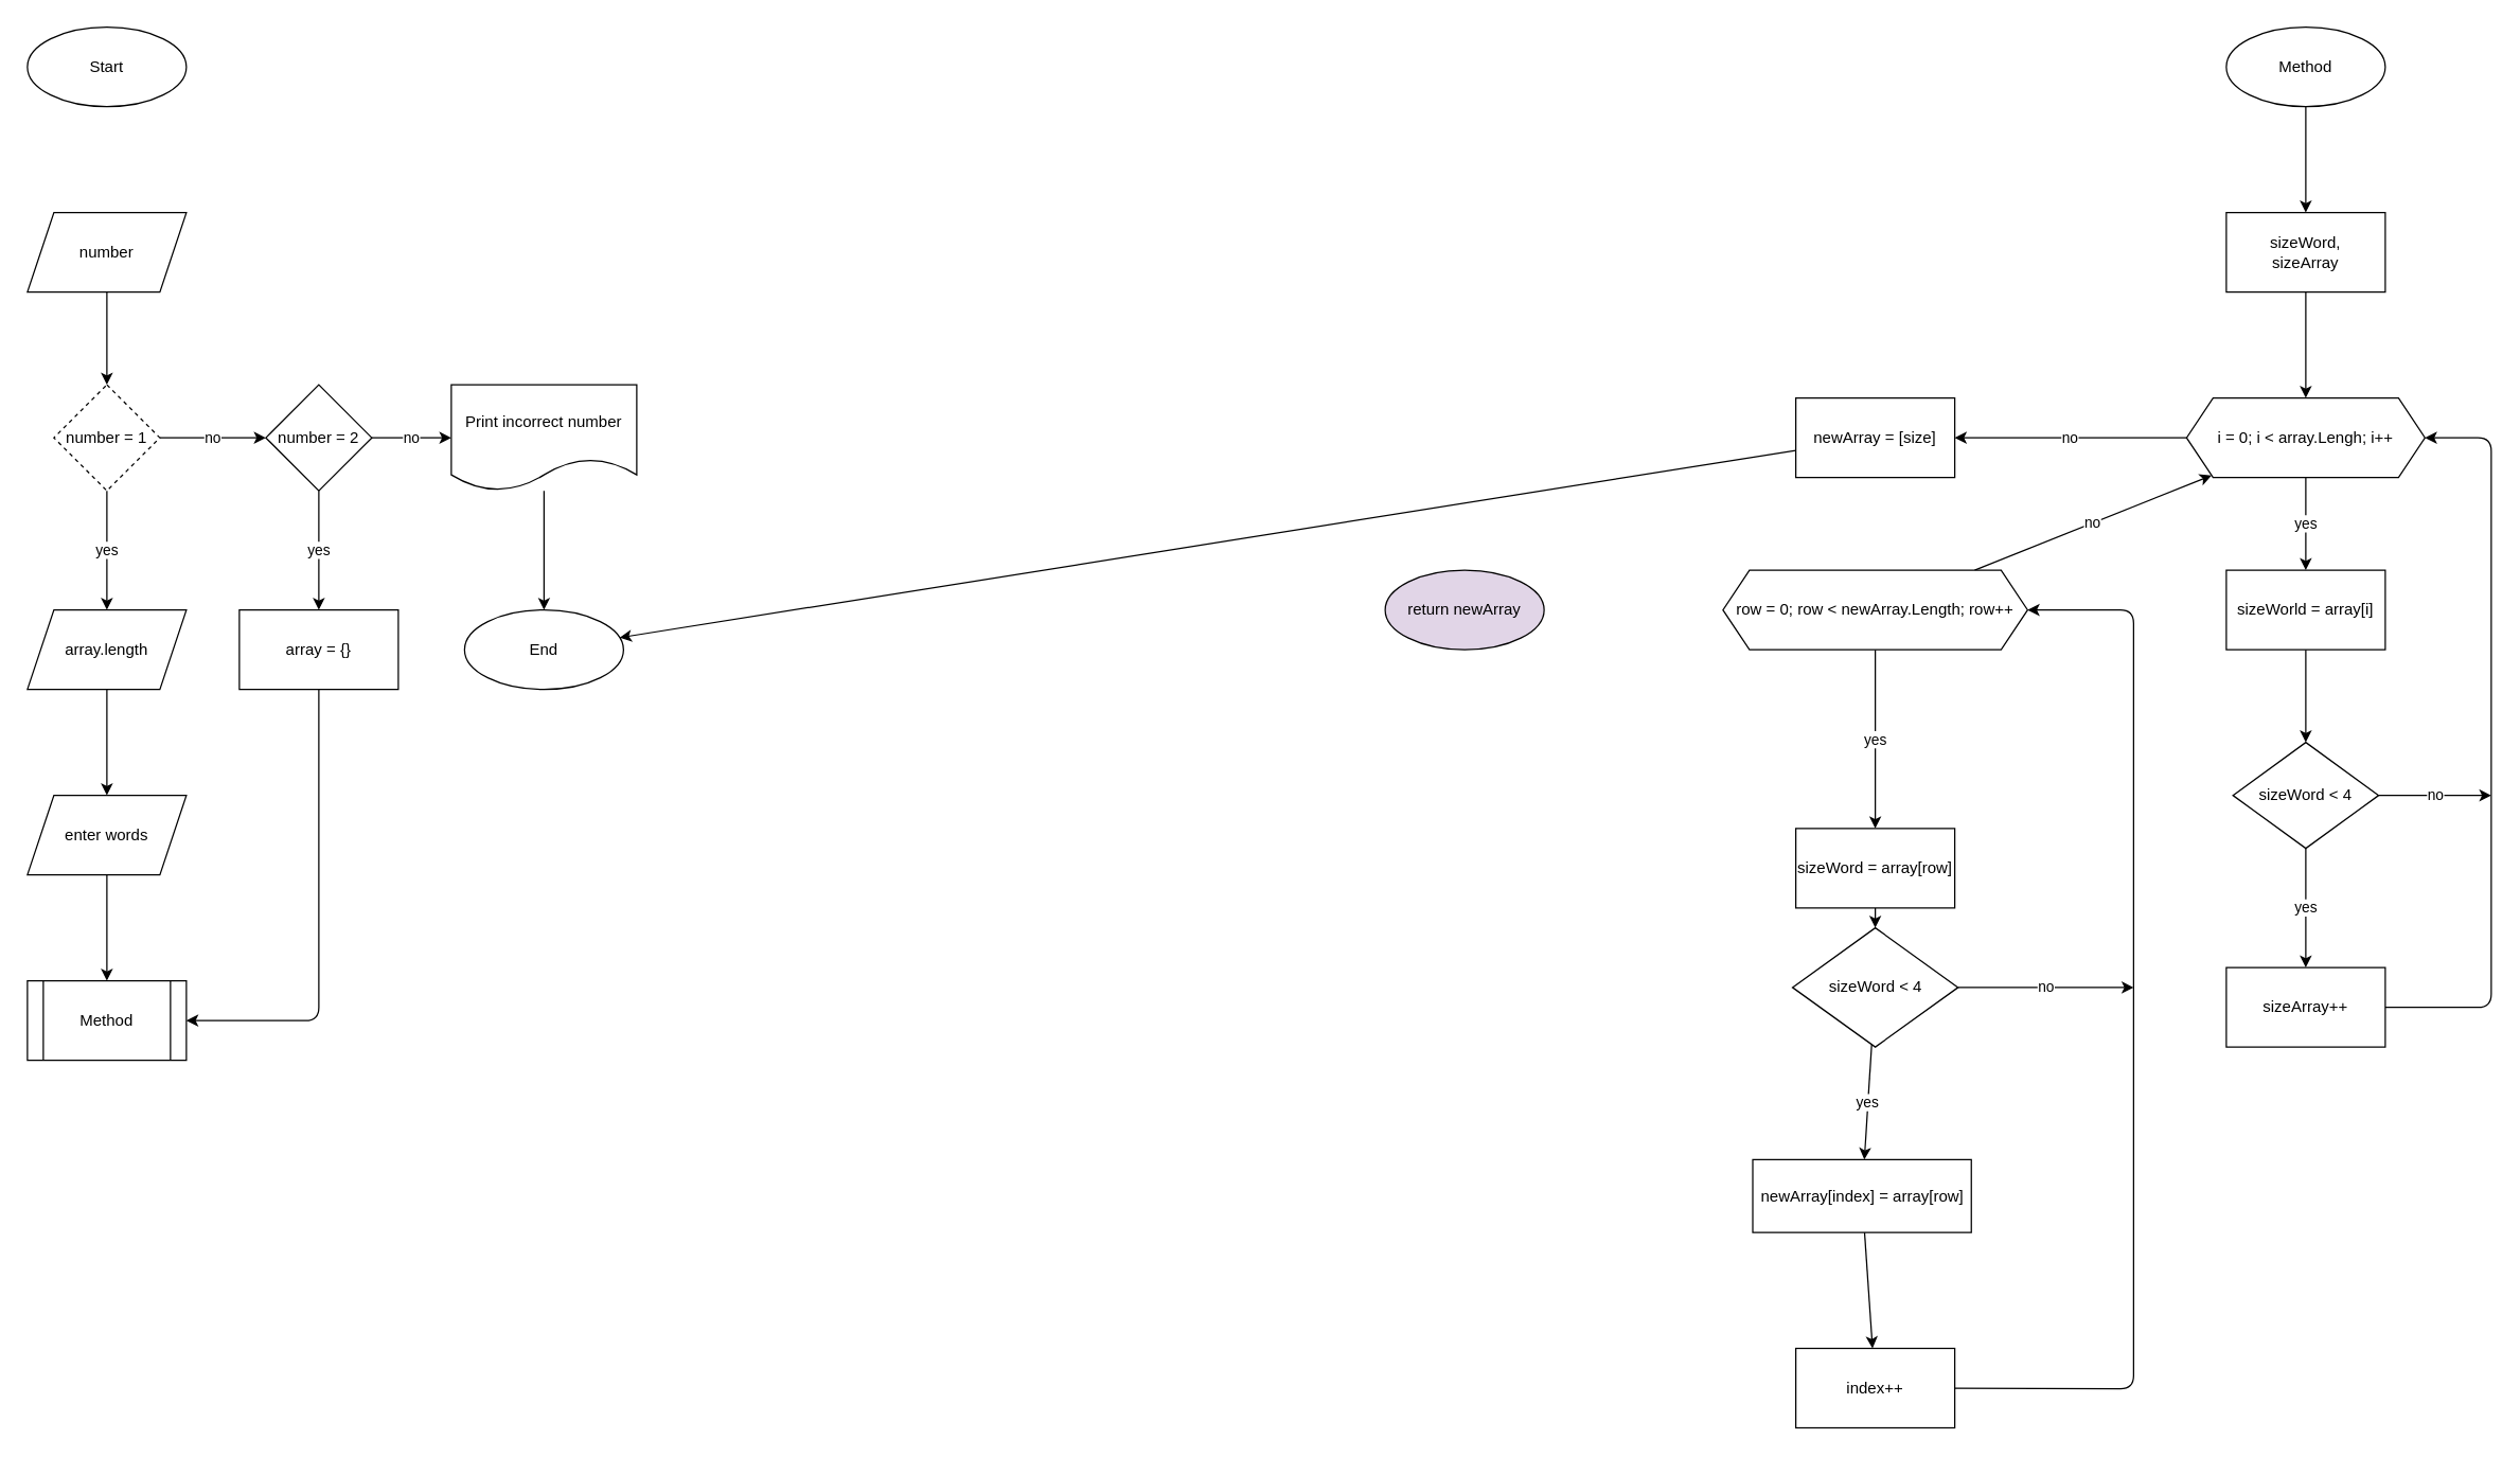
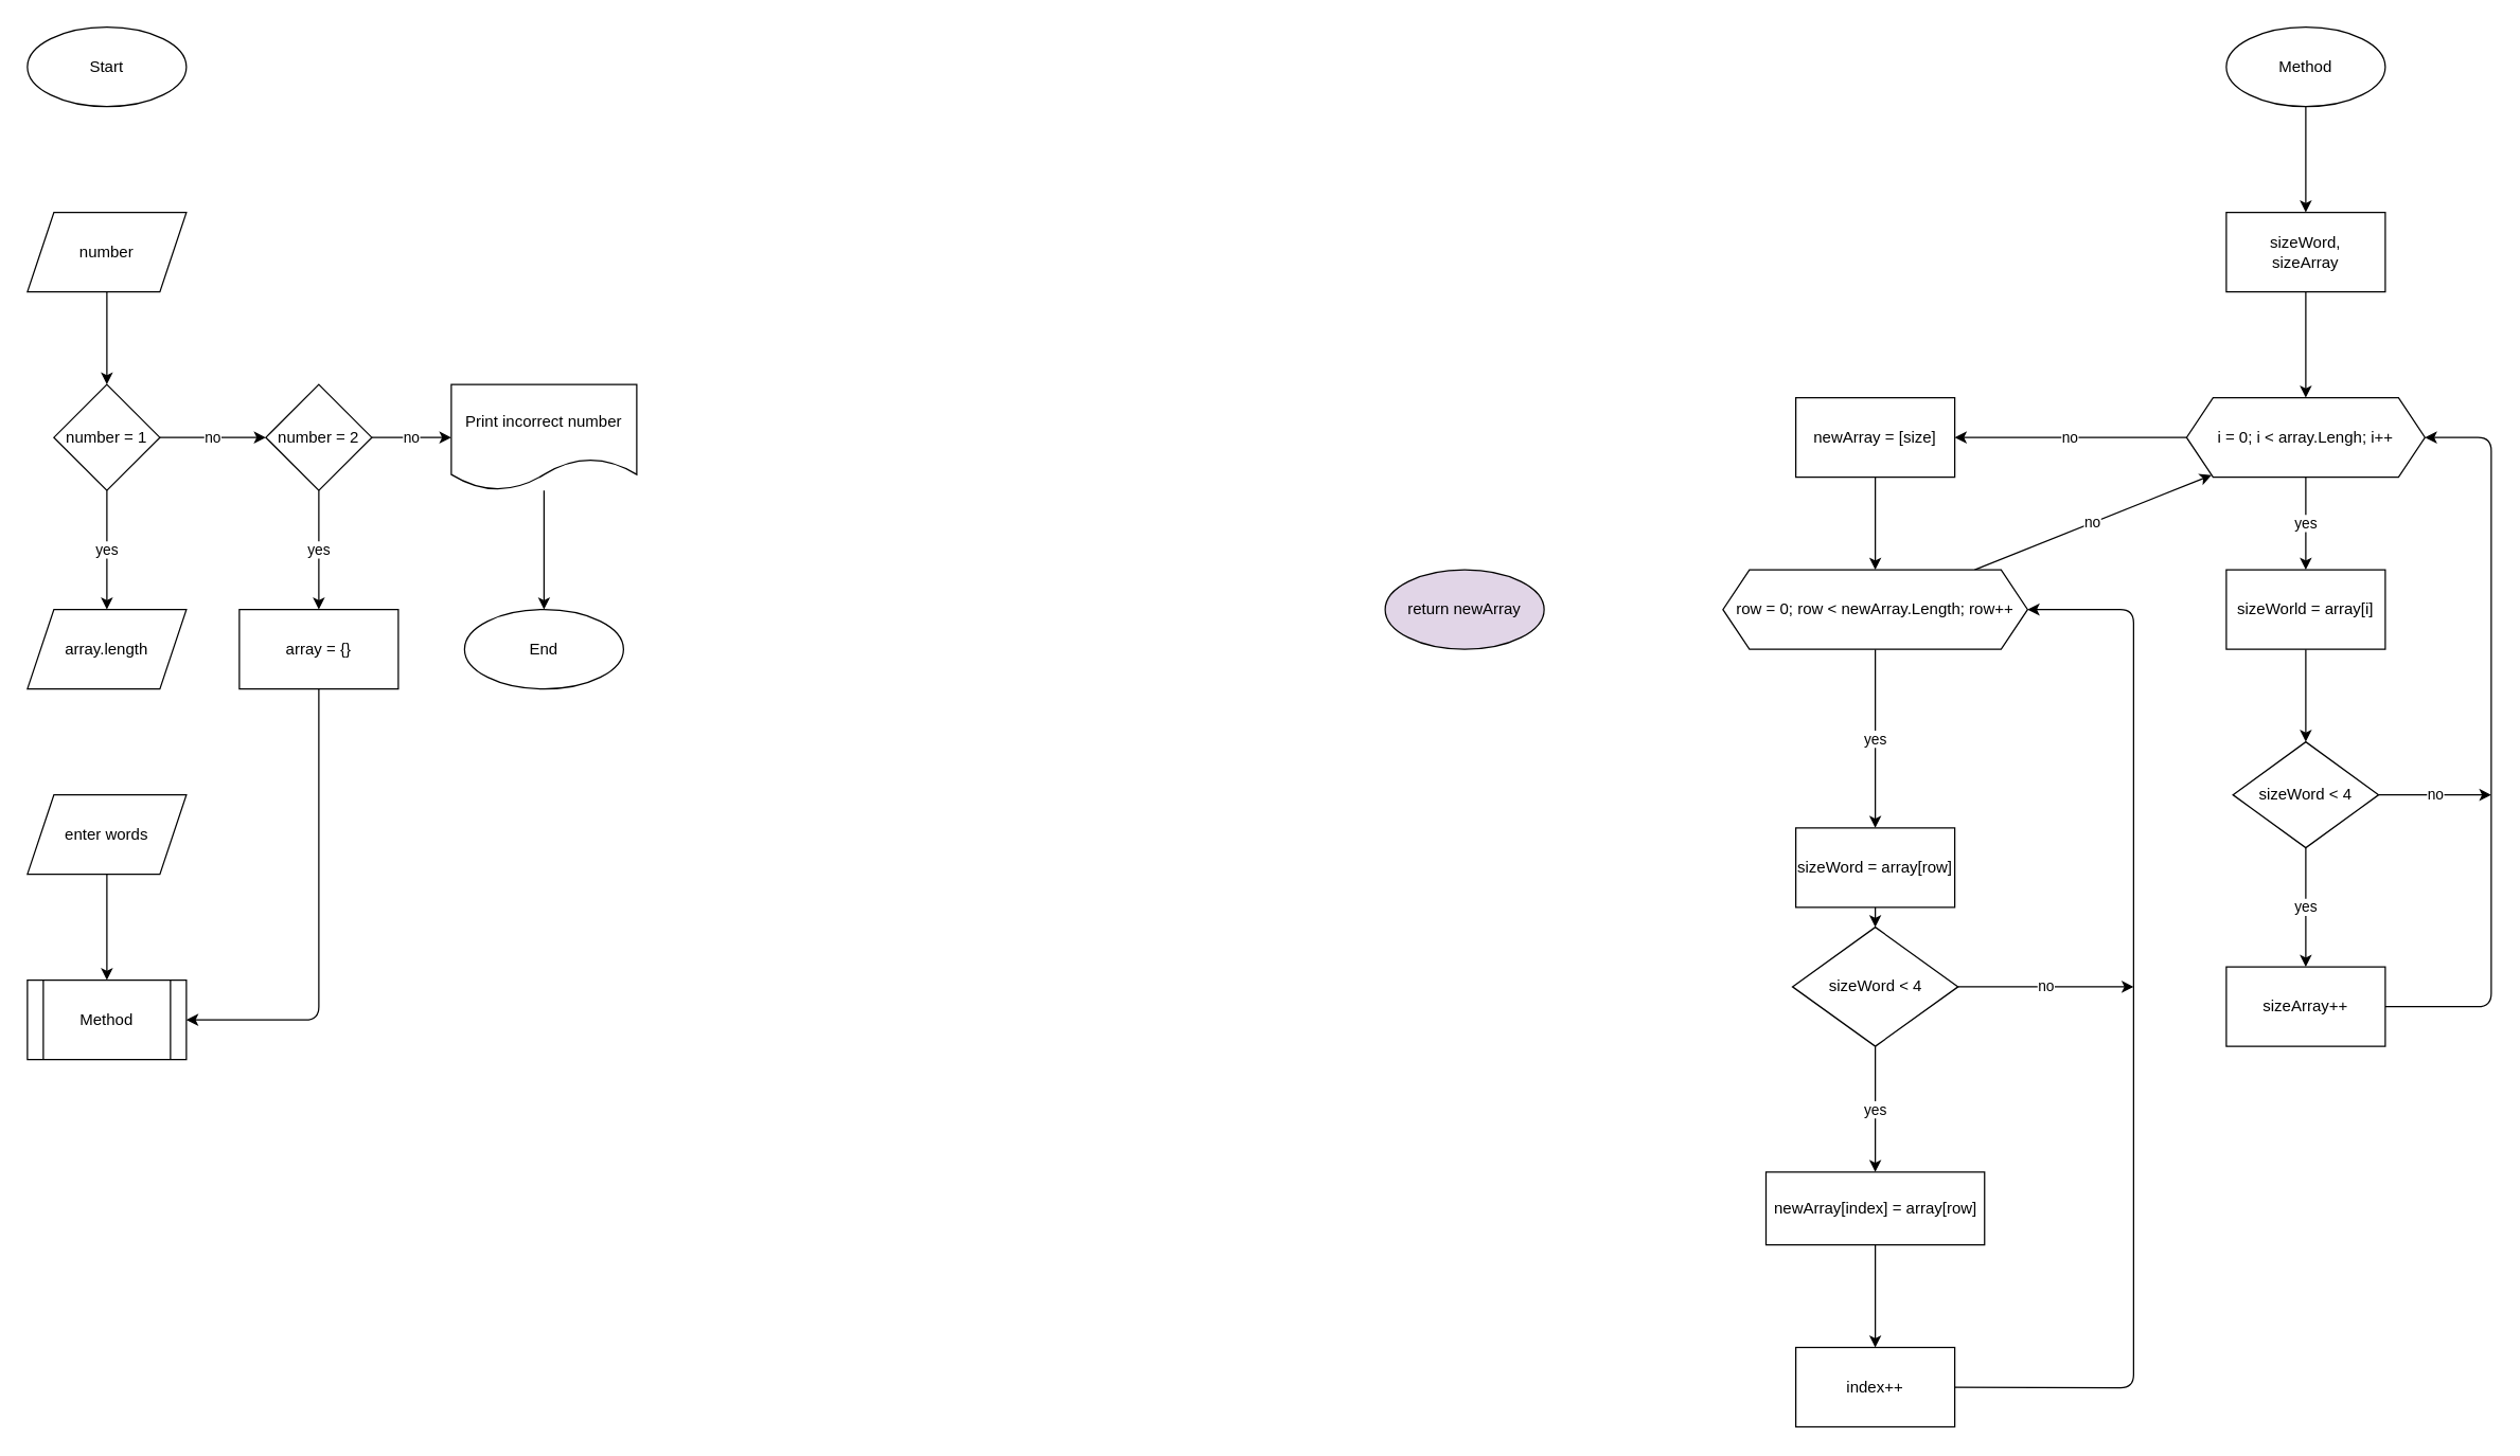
  <mxCell id="0" />
  <mxCell id="1" parent="0" />
  <mxCell id="2" value="Start" style="ellipse;whiteSpace=wrap;html=1;" parent="1" vertex="1"><mxGeometry x="20" y="20" width="120" height="60" as="geometry" /></mxCell>
  <mxCell id="3" value="" style="edgeStyle=none;html=1;" parent="1" source="4" target="7" edge="1"><mxGeometry relative="1" as="geometry" /></mxCell>
  <mxCell id="4" value="number" style="shape=parallelogram;perimeter=parallelogramPerimeter;whiteSpace=wrap;html=1;fixedSize=1;" parent="1" vertex="1"><mxGeometry x="20" y="160" width="120" height="60" as="geometry" /></mxCell>
  <mxCell id="5" value="no" style="edgeStyle=none;html=1;" parent="1" source="7" target="10" edge="1"><mxGeometry relative="1" as="geometry" /></mxCell>
  <mxCell id="6" value="yes" style="edgeStyle=none;html=1;" parent="1" source="7" target="12" edge="1"><mxGeometry relative="1" as="geometry" /></mxCell>
- <mxCell id="7" value="number = 1" style="rhombus;whiteSpace=wrap;html=1;dashed=1;" parent="1" vertex="1"><mxGeometry x="40" y="290" width="80" height="80" as="geometry" /></mxCell>
+ <mxCell id="7" value="number = 1" style="rhombus;whiteSpace=wrap;html=1;" parent="1" vertex="1"><mxGeometry x="40" y="290" width="80" height="80" as="geometry" /></mxCell>
  <mxCell id="8" value="yes" style="edgeStyle=none;html=1;" parent="1" source="10" target="16" edge="1"><mxGeometry relative="1" as="geometry" /></mxCell>
  <mxCell id="9" value="no" style="edgeStyle=none;html=1;" parent="1" source="10" target="19" edge="1"><mxGeometry relative="1" as="geometry" /></mxCell>
  <mxCell id="10" value="number = 2" style="rhombus;whiteSpace=wrap;html=1;" parent="1" vertex="1"><mxGeometry x="200" y="290" width="80" height="80" as="geometry" /></mxCell>
- <mxCell id="11" value="" style="edgeStyle=none;html=1;" parent="1" source="12" target="14" edge="1"><mxGeometry relative="1" as="geometry" /></mxCell>
  <mxCell id="12" value="array.length" style="shape=parallelogram;perimeter=parallelogramPerimeter;whiteSpace=wrap;html=1;fixedSize=1;" parent="1" vertex="1"><mxGeometry x="20" y="460" width="120" height="60" as="geometry" /></mxCell>
  <mxCell id="13" value="" style="edgeStyle=none;html=1;" parent="1" source="14" target="17" edge="1"><mxGeometry relative="1" as="geometry" /></mxCell>
  <mxCell id="14" value="enter words" style="shape=parallelogram;perimeter=parallelogramPerimeter;whiteSpace=wrap;html=1;fixedSize=1;" parent="1" vertex="1"><mxGeometry x="20" y="600" width="120" height="60" as="geometry" /></mxCell>
  <mxCell id="15" style="edgeStyle=none;html=1;entryX=1;entryY=0.5;entryDx=0;entryDy=0;" parent="1" source="16" target="17" edge="1"><mxGeometry relative="1" as="geometry"><Array as="points"><mxPoint x="240" y="770" /></Array></mxGeometry></mxCell>
  <mxCell id="16" value="array = {}" style="whiteSpace=wrap;html=1;" parent="1" vertex="1"><mxGeometry x="180" y="460" width="120" height="60" as="geometry" /></mxCell>
  <mxCell id="17" value="Method" style="shape=process;whiteSpace=wrap;html=1;backgroundOutline=1;" parent="1" vertex="1"><mxGeometry x="20" y="740" width="120" height="60" as="geometry" /></mxCell>
  <mxCell id="18" value="" style="edgeStyle=none;html=1;" parent="1" source="19" target="20" edge="1"><mxGeometry relative="1" as="geometry" /></mxCell>
  <mxCell id="19" value="Print incorrect number" style="shape=document;whiteSpace=wrap;html=1;boundedLbl=1;" parent="1" vertex="1"><mxGeometry x="340" y="290" width="140" height="80" as="geometry" /></mxCell>
  <mxCell id="20" value="End" style="ellipse;whiteSpace=wrap;html=1;" parent="1" vertex="1"><mxGeometry x="350" y="460" width="120" height="60" as="geometry" /></mxCell>
  <mxCell id="21" value="" style="edgeStyle=none;html=1;" edge="1" parent="1" source="22" target="29"><mxGeometry relative="1" as="geometry" /></mxCell>
  <mxCell id="22" value="Method" style="ellipse;whiteSpace=wrap;html=1;" parent="1" vertex="1"><mxGeometry x="1680" y="20" width="120" height="60" as="geometry" /></mxCell>
  <mxCell id="23" value="yes" style="edgeStyle=none;html=1;" edge="1" parent="1" source="25" target="27"><mxGeometry relative="1" as="geometry" /></mxCell>
  <mxCell id="24" value="no" style="edgeStyle=none;html=1;" edge="1" parent="1" source="25" target="36"><mxGeometry relative="1" as="geometry" /></mxCell>
  <mxCell id="25" value="i = 0; i &amp;lt; array.Lengh; i++" style="shape=hexagon;perimeter=hexagonPerimeter2;whiteSpace=wrap;html=1;fixedSize=1;" vertex="1" parent="1"><mxGeometry x="1650" y="300" width="180" height="60" as="geometry" /></mxCell>
  <mxCell id="26" value="" style="edgeStyle=none;html=1;" edge="1" parent="1" source="27" target="32"><mxGeometry relative="1" as="geometry" /></mxCell>
  <mxCell id="27" value="sizeWorld = array[i]" style="whiteSpace=wrap;html=1;" vertex="1" parent="1"><mxGeometry x="1680" y="430" width="120" height="60" as="geometry" /></mxCell>
  <mxCell id="28" value="" style="edgeStyle=none;html=1;" edge="1" parent="1" source="29" target="25"><mxGeometry relative="1" as="geometry" /></mxCell>
  <mxCell id="29" value="sizeWord,&lt;br&gt;sizeArray" style="whiteSpace=wrap;html=1;" vertex="1" parent="1"><mxGeometry x="1680" y="160" width="120" height="60" as="geometry" /></mxCell>
  <mxCell id="30" value="yes" style="edgeStyle=none;html=1;" edge="1" parent="1" source="32" target="34"><mxGeometry relative="1" as="geometry" /></mxCell>
  <mxCell id="31" value="no" style="edgeStyle=none;html=1;" edge="1" parent="1" source="32"><mxGeometry relative="1" as="geometry"><mxPoint x="1880" y="600" as="targetPoint" /></mxGeometry></mxCell>
  <mxCell id="32" value="sizeWord &amp;lt; 4" style="rhombus;whiteSpace=wrap;html=1;" vertex="1" parent="1"><mxGeometry x="1685" y="560" width="110" height="80" as="geometry" /></mxCell>
  <mxCell id="33" style="edgeStyle=none;html=1;entryX=1;entryY=0.5;entryDx=0;entryDy=0;" edge="1" parent="1" source="34" target="25"><mxGeometry relative="1" as="geometry"><Array as="points"><mxPoint x="1880" y="760" /><mxPoint x="1880" y="330" /></Array></mxGeometry></mxCell>
  <mxCell id="34" value="sizeArray++" style="whiteSpace=wrap;html=1;" vertex="1" parent="1"><mxGeometry x="1680" y="730" width="120" height="60" as="geometry" /></mxCell>
- <mxCell id="35" value="" style="edgeStyle=none;html=1;" edge="1" parent="1" source="36" target="20"><mxGeometry relative="1" as="geometry" /></mxCell>
+ <mxCell id="35" value="" style="edgeStyle=none;html=1;" edge="1" parent="1" source="36" target="39"><mxGeometry relative="1" as="geometry" /></mxCell>
  <mxCell id="36" value="newArray = [size]" style="whiteSpace=wrap;html=1;" vertex="1" parent="1"><mxGeometry x="1355" y="300" width="120" height="60" as="geometry" /></mxCell>
  <mxCell id="37" value="yes" style="edgeStyle=none;html=1;" edge="1" parent="1" source="39" target="41"><mxGeometry relative="1" as="geometry" /></mxCell>
  <mxCell id="38" value="no" style="edgeStyle=none;html=1;" edge="1" parent="1" source="39" target="25"><mxGeometry relative="1" as="geometry" /></mxCell>
  <mxCell id="39" value="row = 0; row &amp;lt; newArray.Length; row++" style="shape=hexagon;perimeter=hexagonPerimeter2;whiteSpace=wrap;html=1;fixedSize=1;" vertex="1" parent="1"><mxGeometry x="1300" y="430" width="230" height="60" as="geometry" /></mxCell>
  <mxCell id="40" value="" style="edgeStyle=none;html=1;" edge="1" parent="1" source="41" target="44"><mxGeometry relative="1" as="geometry" /></mxCell>
  <mxCell id="41" value="sizeWord = array[row]" style="whiteSpace=wrap;html=1;" vertex="1" parent="1"><mxGeometry x="1355" y="625" width="120" height="60" as="geometry" /></mxCell>
  <mxCell id="42" value="yes" style="edgeStyle=none;html=1;" edge="1" parent="1" source="44" target="46"><mxGeometry relative="1" as="geometry" /></mxCell>
  <mxCell id="43" value="no" style="edgeStyle=none;html=1;" edge="1" parent="1" source="44"><mxGeometry relative="1" as="geometry"><mxPoint x="1610" y="745" as="targetPoint" /></mxGeometry></mxCell>
  <mxCell id="44" value="sizeWord &amp;lt; 4" style="rhombus;whiteSpace=wrap;html=1;" vertex="1" parent="1"><mxGeometry x="1352.5" y="700" width="125" height="90" as="geometry" /></mxCell>
  <mxCell id="45" value="" style="edgeStyle=none;html=1;" edge="1" parent="1" source="46" target="48"><mxGeometry relative="1" as="geometry" /></mxCell>
- <mxCell id="46" value="newArray[index] = array[row]" style="whiteSpace=wrap;html=1;" vertex="1" parent="1"><mxGeometry x="1322.5" y="875" width="165" height="55" as="geometry" /></mxCell>
+ <mxCell id="46" value="newArray[index] = array[row]" style="whiteSpace=wrap;html=1;" vertex="1" parent="1"><mxGeometry x="1332.5" y="885" width="165" height="55" as="geometry" /></mxCell>
  <mxCell id="47" style="edgeStyle=none;html=1;entryX=1;entryY=0.5;entryDx=0;entryDy=0;" edge="1" parent="1" source="48" target="39"><mxGeometry relative="1" as="geometry"><Array as="points"><mxPoint x="1610" y="1048" /><mxPoint x="1610" y="460" /></Array></mxGeometry></mxCell>
  <mxCell id="48" value="index++" style="whiteSpace=wrap;html=1;" vertex="1" parent="1"><mxGeometry x="1355" y="1017.5" width="120" height="60" as="geometry" /></mxCell>
  <mxCell id="49" value="return newArray" style="ellipse;whiteSpace=wrap;html=1;fillColor=#e1d5e7;" vertex="1" parent="1"><mxGeometry x="1045" y="430" width="120" height="60" as="geometry" /></mxCell>
